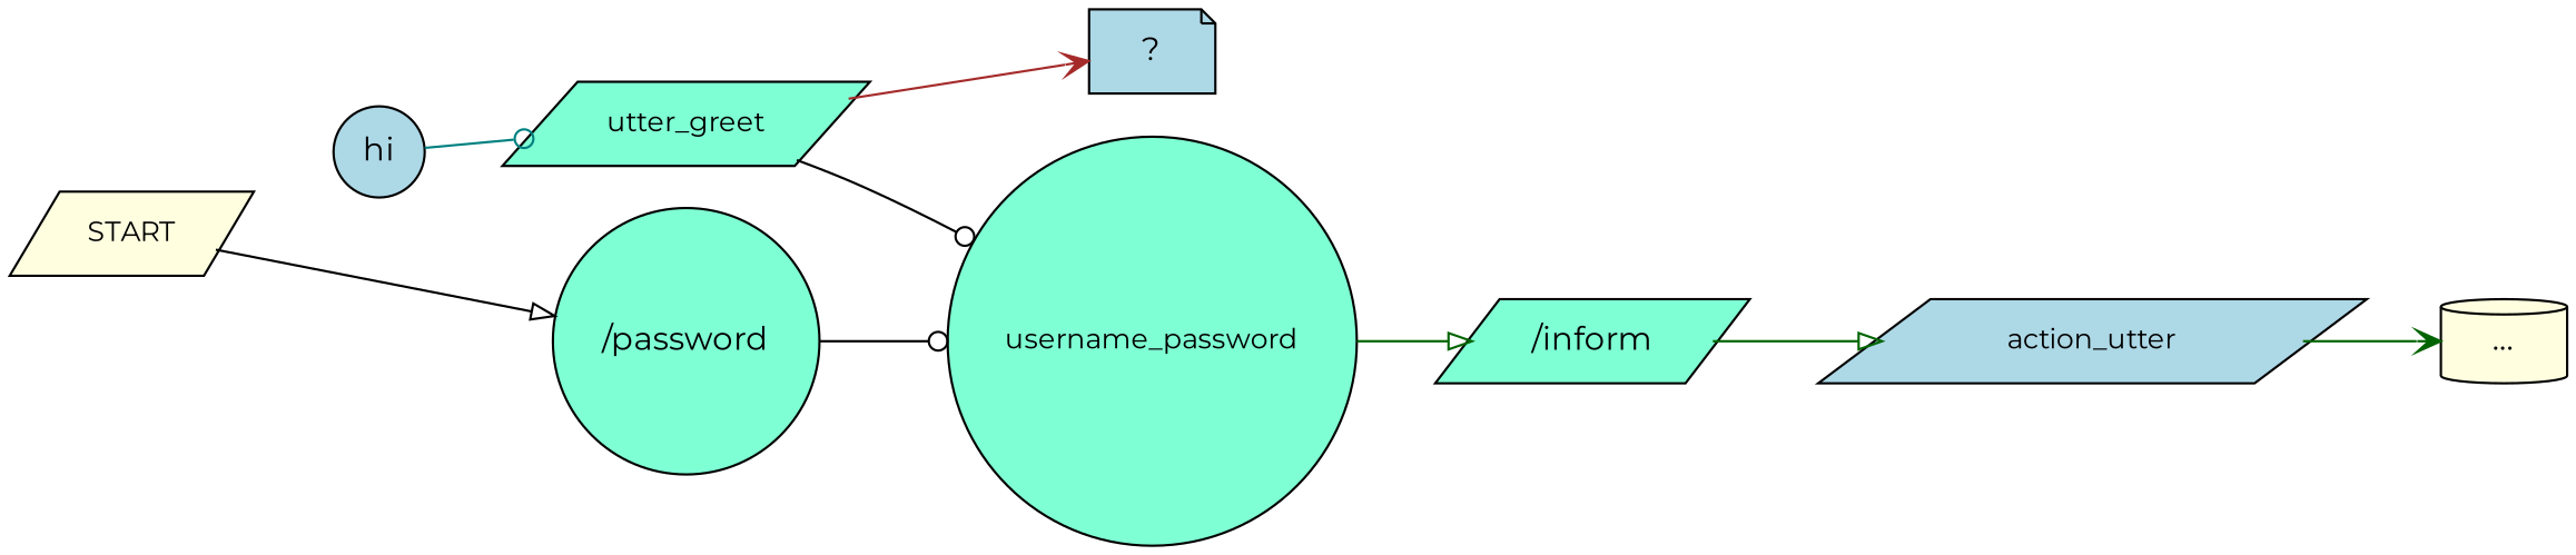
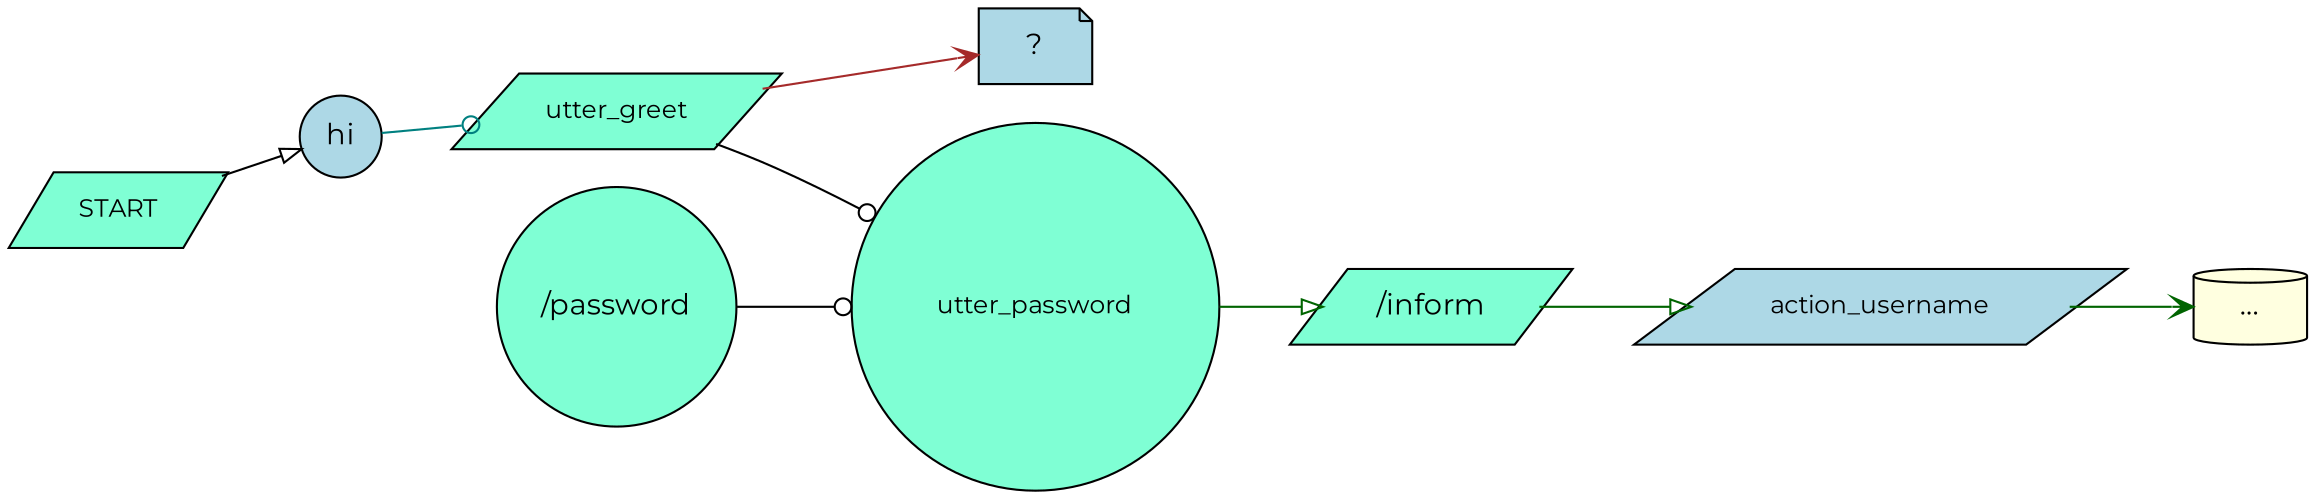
  digraph {
    fontname=Montserrat
    rankdir=LR
    node [fillcolor=aquamarine fontname=Montserrat shape=parallelogram style=filled]
    edge [arrowhead=onormal color=black fontname=Montserrat]
-   n1 [fillcolor=lightyellow fontsize=12 label=START]
+   n1 [fontsize=12 label=START]
    n2 [fillcolor=lightblue label=hi shape=circle]
    n3 [fontsize=12 label=utter_greet]
    n4 [fillcolor=lightblue label="  ?  " shape=note]
-   n5 [fontsize=12 label=username_password shape=circle]
+   n5 [fontsize=12 label=utter_password shape=circle]
    n6 [label="/password" shape=circle]
    n7 [label="/inform"]
-   n8 [fillcolor=lightblue fontsize=12 label=action_utter]
+   n8 [fillcolor=lightblue fontsize=12 label=action_username]
    n9 [fillcolor=lightyellow label="..." shape=cylinder]
-   n1 -> n6
+   n1 -> n2
    n2 -> n3 [arrowhead=odot color=teal]
    n3 -> n4 [arrowhead=vee color=brown]
    n3 -> n5 [arrowhead=odot]
    n5 -> n7 [color=darkgreen]
    n6 -> n5 [arrowhead=odot]
    n7 -> n8 [color=darkgreen]
    n8 -> n9 [arrowhead=vee color=darkgreen]
  }
